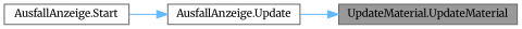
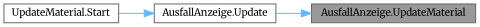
  digraph {
    fontname=Merriweather
    rankdir=RL
    node [color=grey40 fillcolor=white fontname=Merriweather fontsize=10 shape=box style=filled]
    edge [color=steelblue1 dir=back fontname=Merriweather fontsize=10 labelfontname=Helvetica labelfontsize=10 style=solid]
-   n1 [color=gray40 fillcolor=grey60 fontcolor=black height=0.2 label="UpdateMaterial.UpdateMaterial" width=0.4]
+   n1 [color=gray40 fillcolor=grey60 fontcolor=black height=0.2 label="AusfallAnzeige.UpdateMaterial" width=0.4]
    n2 [height=0.2 label="AusfallAnzeige.Update" width=0.4]
-   n3 [height=0.2 label="AusfallAnzeige.Start" width=0.4]
+   n3 [height=0.2 label="UpdateMaterial.Start" width=0.4]
    n1 -> n2
    n2 -> n3
  }
